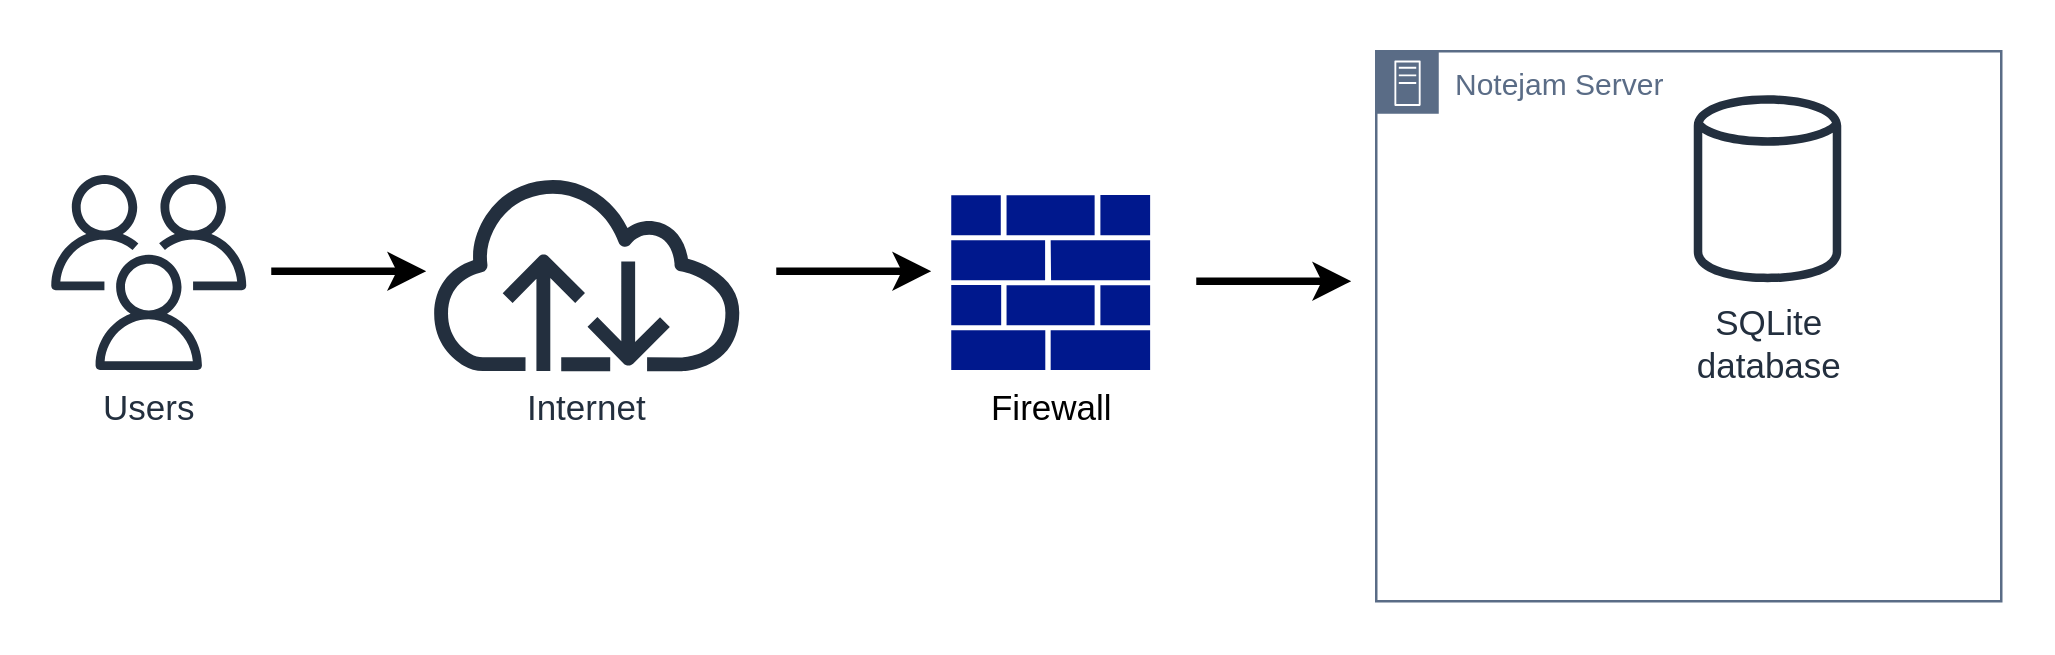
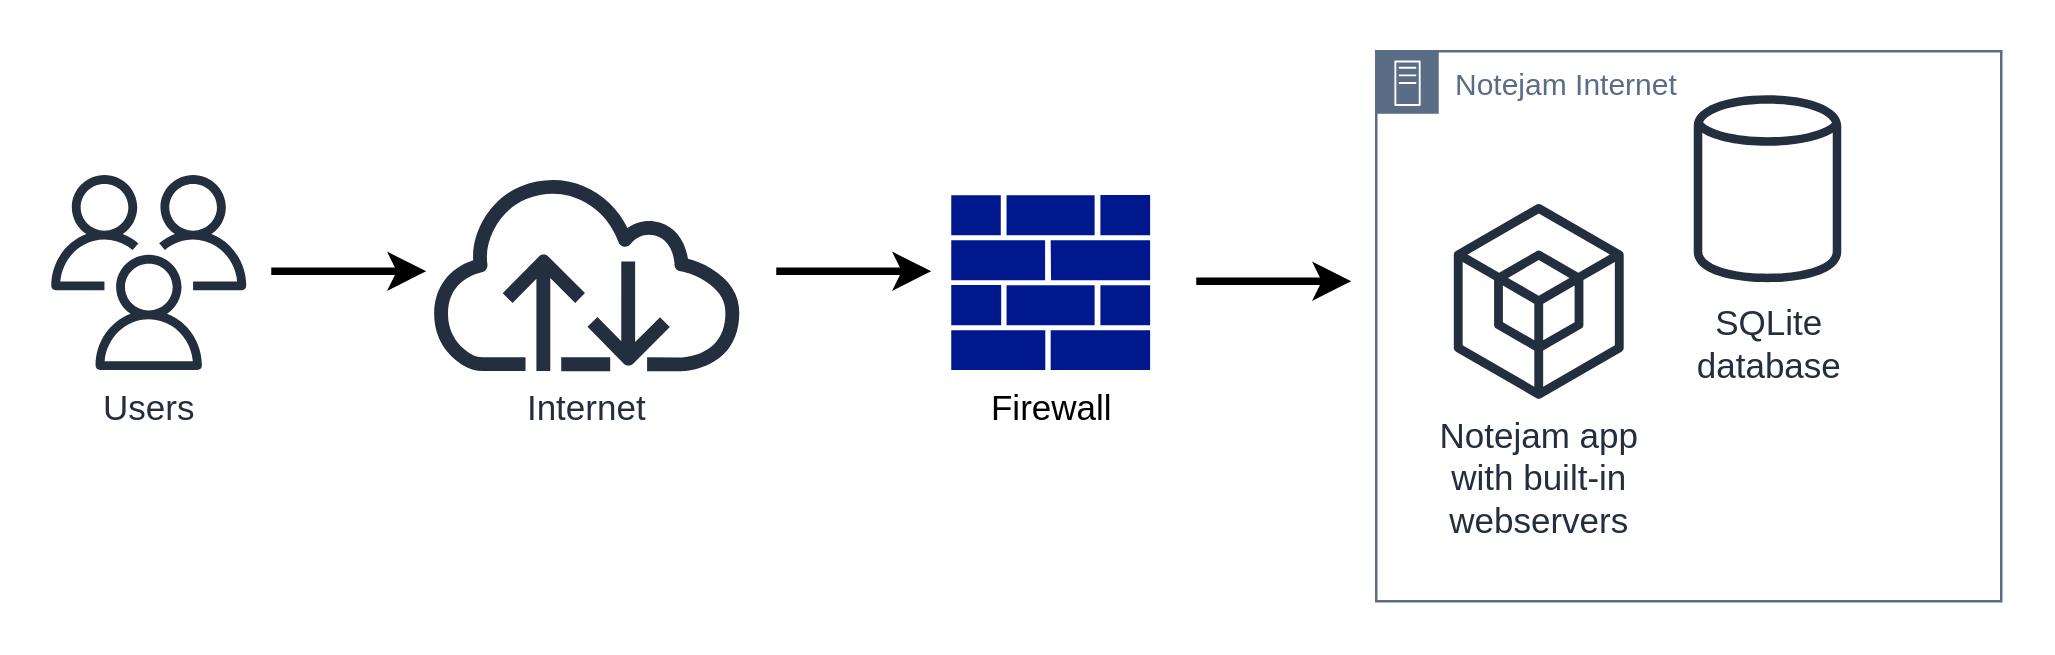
  <mxCell id="0" />
  <mxCell id="1" parent="0" />
- <mxCell id="2" value="Notejam Server" style="points=[[0,0],[0.25,0],[0.5,0],[0.75,0],[1,0],[1,0.25],[1,0.5],[1,0.75],[1,1],[0.75,1],[0.5,1],[0.25,1],[0,1],[0,0.75],[0,0.5],[0,0.25]];outlineConnect=0;gradientColor=none;html=1;whiteSpace=wrap;fontSize=12;fontStyle=0;shape=mxgraph.aws4.group;grIcon=mxgraph.aws4.group_on_premise;strokeColor=#5A6C86;fillColor=none;verticalAlign=top;align=left;spacingLeft=30;fontColor=#5A6C86;dashed=0;" parent="1" vertex="1"><mxGeometry x="550" y="20" width="250" height="220" as="geometry" /></mxCell>
+ <mxCell id="2" value="Notejam Internet" style="points=[[0,0],[0.25,0],[0.5,0],[0.75,0],[1,0],[1,0.25],[1,0.5],[1,0.75],[1,1],[0.75,1],[0.5,1],[0.25,1],[0,1],[0,0.75],[0,0.5],[0,0.25]];outlineConnect=0;gradientColor=none;html=1;whiteSpace=wrap;fontSize=12;fontStyle=0;shape=mxgraph.aws4.group;grIcon=mxgraph.aws4.group_on_premise;strokeColor=#5A6C86;fillColor=none;verticalAlign=top;align=left;spacingLeft=30;fontColor=#5A6C86;dashed=0;" parent="1" vertex="1"><mxGeometry x="550" y="20" width="250" height="220" as="geometry" /></mxCell>
+ <mxCell id="3" value="&lt;font style=&quot;font-size: 14px&quot;&gt;Notejam app &lt;br&gt;with built-in &lt;br&gt;webservers&lt;/font&gt;" style="outlineConnect=0;fontColor=#232F3E;gradientColor=none;fillColor=#232F3E;strokeColor=none;dashed=0;verticalLabelPosition=bottom;verticalAlign=top;align=center;html=1;fontSize=12;fontStyle=0;aspect=fixed;pointerEvents=1;shape=mxgraph.aws4.external_sdk;" parent="1" vertex="1"><mxGeometry x="581" y="81" width="68" height="78" as="geometry" /></mxCell>
  <mxCell id="4" value="&lt;font style=&quot;font-size: 14px&quot;&gt;SQLite&lt;br&gt;database&lt;/font&gt;" style="outlineConnect=0;fontColor=#232F3E;gradientColor=none;fillColor=#232F3E;strokeColor=none;dashed=0;verticalLabelPosition=bottom;verticalAlign=top;align=center;html=1;fontSize=12;fontStyle=0;aspect=fixed;pointerEvents=1;shape=mxgraph.aws4.generic_database;" parent="1" vertex="1"><mxGeometry x="677" y="36" width="59" height="78" as="geometry" /></mxCell>
  <mxCell id="5" value="&lt;font style=&quot;font-size: 14px&quot;&gt;Internet&lt;/font&gt;" style="outlineConnect=0;fontColor=#232F3E;gradientColor=none;fillColor=#232F3E;strokeColor=none;dashed=0;verticalLabelPosition=bottom;verticalAlign=top;align=center;html=1;fontSize=12;fontStyle=0;aspect=fixed;pointerEvents=1;shape=mxgraph.aws4.internet;" parent="1" vertex="1"><mxGeometry x="170" y="69" width="128.38" height="79" as="geometry" /></mxCell>
  <mxCell id="6" value="&lt;font style=&quot;font-size: 14px&quot;&gt;Users&lt;/font&gt;" style="outlineConnect=0;fontColor=#232F3E;gradientColor=none;fillColor=#232F3E;strokeColor=none;dashed=0;verticalLabelPosition=bottom;verticalAlign=top;align=center;html=1;fontSize=12;fontStyle=0;aspect=fixed;pointerEvents=1;shape=mxgraph.aws4.users;" parent="1" vertex="1"><mxGeometry x="20" y="69.5" width="78" height="78" as="geometry" /></mxCell>
  <mxCell id="7" value="&lt;font style=&quot;font-size: 14px&quot;&gt;Firewall&lt;/font&gt;" style="aspect=fixed;pointerEvents=1;shadow=0;dashed=0;html=1;strokeColor=none;labelPosition=center;verticalLabelPosition=bottom;verticalAlign=top;align=center;fillColor=#00188D;shape=mxgraph.mscae.enterprise.firewall" parent="1" vertex="1"><mxGeometry x="380" y="77.5" width="79.55" height="70" as="geometry" /></mxCell>
  <mxCell id="8" value="" style="endArrow=classic;html=1;strokeWidth=3;" parent="1" edge="1"><mxGeometry width="50" height="50" relative="1" as="geometry"><mxPoint x="108" y="108" as="sourcePoint" /><mxPoint x="170" y="108" as="targetPoint" /></mxGeometry></mxCell>
  <mxCell id="9" value="" style="endArrow=classic;html=1;strokeWidth=3;" parent="1" edge="1"><mxGeometry width="50" height="50" relative="1" as="geometry"><mxPoint x="310" y="108" as="sourcePoint" /><mxPoint x="372" y="108" as="targetPoint" /></mxGeometry></mxCell>
  <mxCell id="10" value="" style="endArrow=classic;html=1;strokeWidth=3;" parent="1" edge="1"><mxGeometry width="50" height="50" relative="1" as="geometry"><mxPoint x="478" y="112" as="sourcePoint" /><mxPoint x="540" y="112" as="targetPoint" /></mxGeometry></mxCell>
